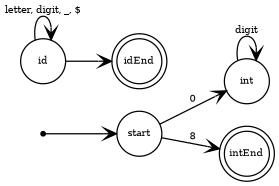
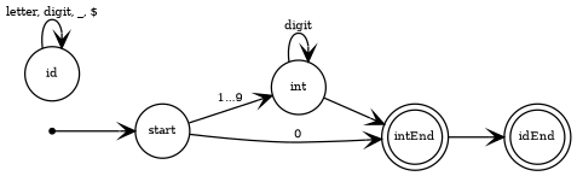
  digraph {
    fontname="DejaVu Serif"
    rankdir=LR
    node [fixedsize=true fontname="DejaVu Serif" fontsize=8 shape=circle]
    edge [arrowhead=vee fontname="DejaVu Serif" fontsize=8]
    n1 [shape=point]
    n2 [label=start]
    n4 [label=int]
    n6 [label=intEnd shape=doublecircle]
    n3 [label=id]
    n5 [label=idEnd shape=doublecircle]
    n1 -> n2
-   n2 -> n4 [label=0]
-   n2 -> n6 [label=8]
+   n2 -> n4 [label="1...9"]
+   n2 -> n6 [label=0]
    n4 -> n4 [label=digit]
+   n4 -> n6
    n3 -> n3 [label="letter, digit, _, $"]
-   n3 -> n5
+   n6 -> n5
  }
